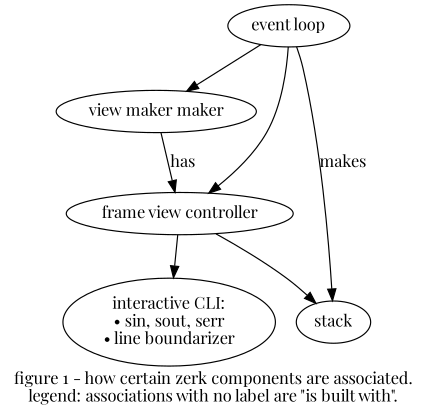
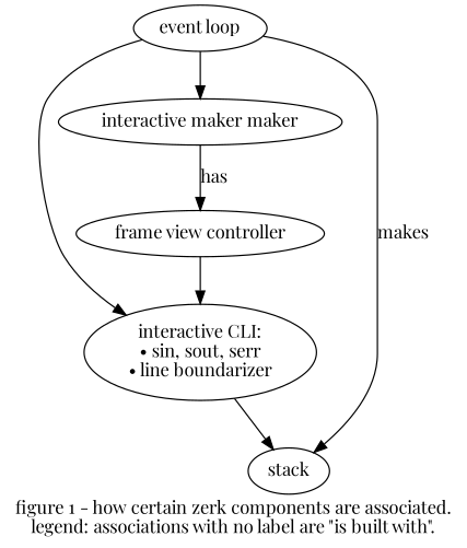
  digraph {
    fontname="Playfair Display"
    label="figure 1 - how certain zerk components are associated.\nlegend: associations with no label are \"is built with\"."
    node [fontname="Playfair Display"]
    edge [fontname="Playfair Display"]
    n1 [label="event loop"]
    n2 [label="interactive CLI:\n• sin, sout, serr\n• line boundarizer"]
-   n3 [label="view maker maker"]
+   n3 [label="interactive maker maker"]
    stack
    n5 [label="frame view controller"]
-   n1 -> n5
+   n1 -> n2
    n1 -> n3
    n1 -> stack [label=makes]
    n3 -> n5 [label=has]
    n5 -> n2
-   n5 -> stack
+   n2 -> stack
  }
